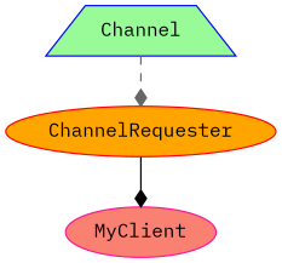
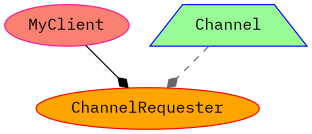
  digraph {
    fontname="IBM Plex Mono"
    node [fontname="IBM Plex Mono" shape=ellipse style=filled]
    edge [arrowhead=diamond fontname="IBM Plex Mono"]
    MyClient [color=deeppink fillcolor=salmon]
    Channel [color=blue fillcolor=palegreen shape=trapezium]
    ChannelRequester [color=red fillcolor=orange]
    Channel -> ChannelRequester [color=gray40 style=dashed]
-   ChannelRequester -> MyClient [color=black]
+   MyClient -> ChannelRequester [color=black]
  }
